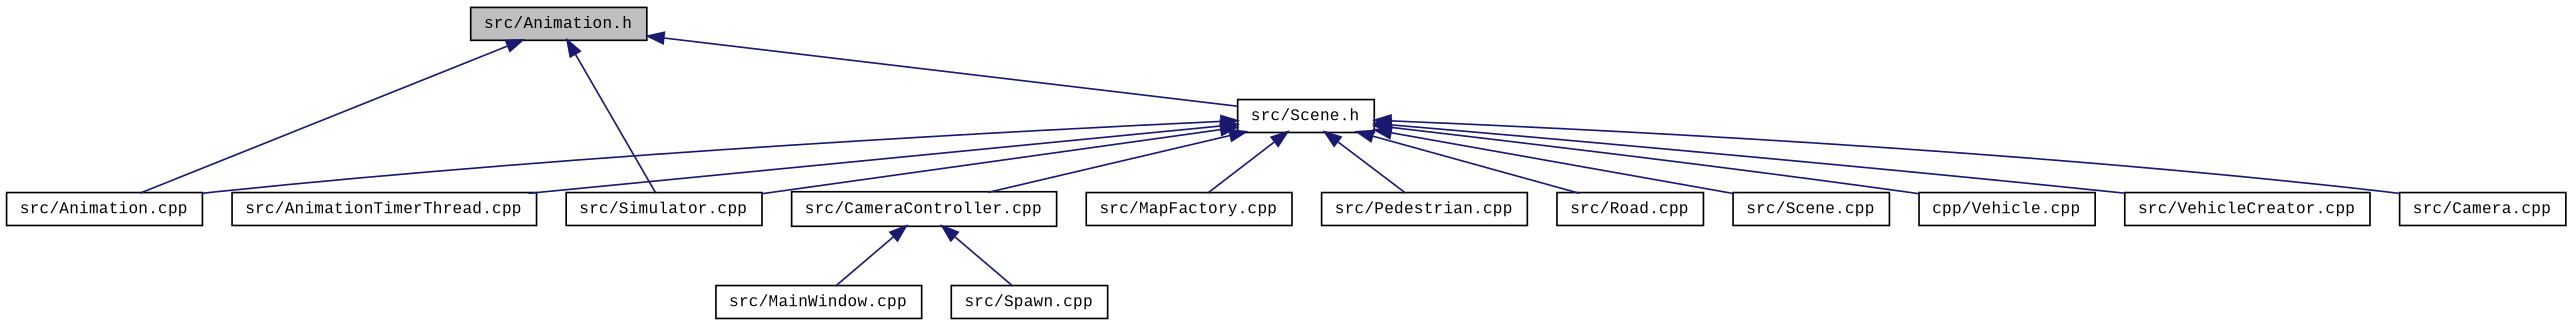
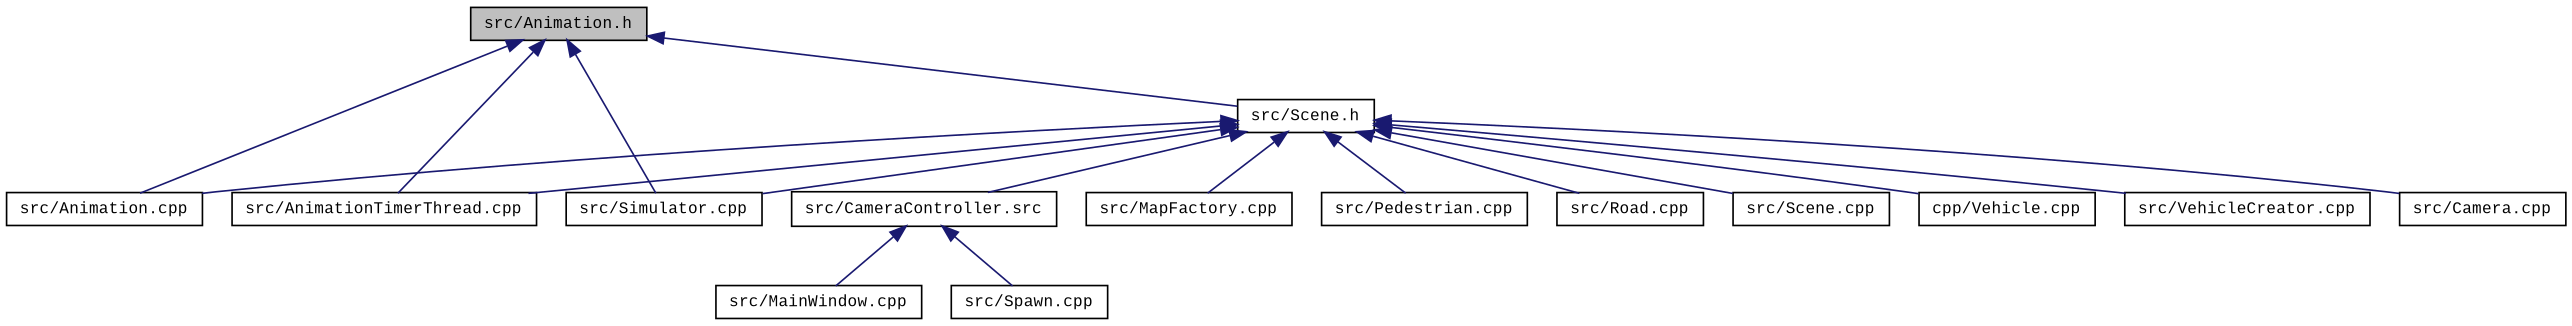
  digraph {
    fontname="Liberation Mono"
    node [color=black fillcolor=white fontname="Liberation Mono" fontsize=10 shape=record style=filled]
    edge [color=midnightblue dir=back fontname="Liberation Mono" fontsize=10 labelfontname=Helvetica labelfontsize=10 style=solid]
    n1 [fillcolor=grey75 fontcolor=black height=0.2 label="src/Animation.h" width=0.4]
    n2 [height=0.2 label="src/Animation.cpp" width=0.4]
    n3 [height=0.2 label="src/Scene.h" width=0.4]
    n4 [height=0.2 label="src/AnimationTimerThread.cpp" width=0.4]
    n5 [height=0.2 label="src/Simulator.cpp" width=0.4]
    n6 [height=0.2 label="src/Camera.cpp" width=0.4]
-   n7 [height=0.2 label="src/CameraController.cpp" width=0.4]
+   n7 [height=0.2 label="src/CameraController.src" width=0.4]
    n8 [height=0.2 label="src/MapFactory.cpp" width=0.4]
    n9 [height=0.2 label="src/Pedestrian.cpp" width=0.4]
    n10 [height=0.2 label="src/Road.cpp" width=0.4]
    n11 [height=0.2 label="src/Scene.cpp" width=0.4]
    n12 [height=0.2 label="cpp/Vehicle.cpp" width=0.4]
    n13 [height=0.2 label="src/VehicleCreator.cpp" width=0.4]
    n14 [height=0.2 label="src/MainWindow.cpp" width=0.4]
    n15 [height=0.2 label="src/Spawn.cpp" width=0.4]
    n1 -> n2
    n1 -> n3
+   n1 -> n4
    n1 -> n5
    n3 -> n2
    n3 -> n4
    n3 -> n5
    n3 -> n6
    n3 -> n7
    n3 -> n8
    n3 -> n9
    n3 -> n10
    n3 -> n11
    n3 -> n12
    n3 -> n13
    n7 -> n14
    n7 -> n15
  }
